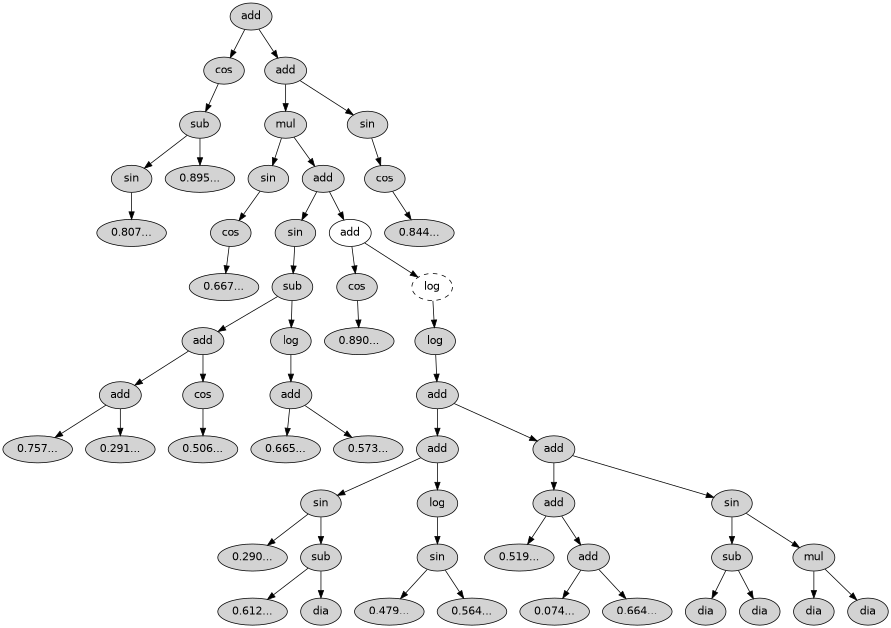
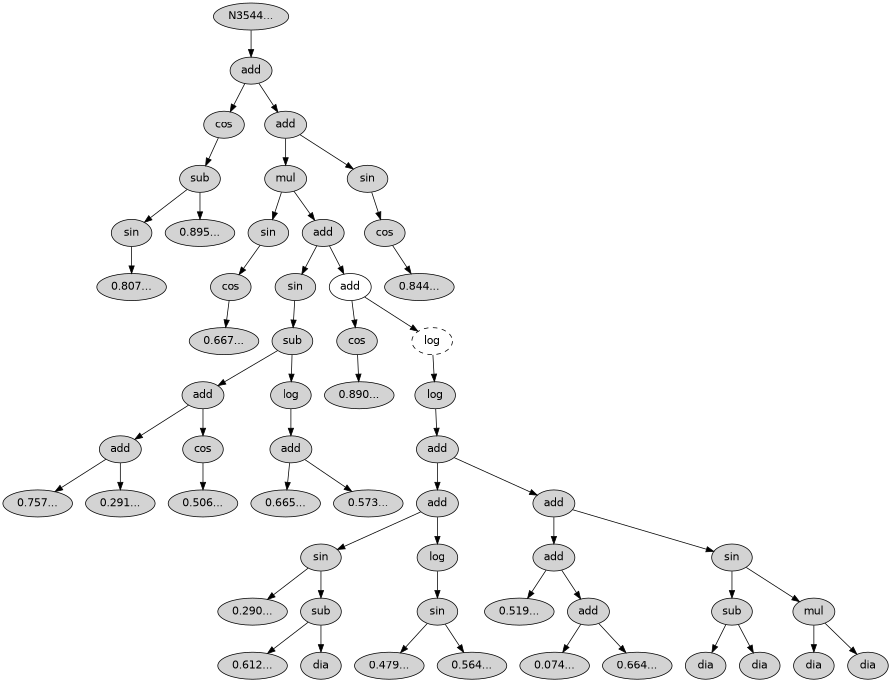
  digraph {
    fontname="DejaVu Sans"
    node [fontname="DejaVu Sans" style=filled]
    edge [fontname="DejaVu Sans"]
+   n1 [label="N3544..."]
    n2 [label=add]
    n3 [label=cos]
    n4 [label=add]
    n5 [label=sub]
    n6 [label=mul]
    n7 [label=sin]
    n8 [label=sin]
    n9 [label="0.895..."]
    n10 [label="0.807..."]
    n11 [label=sin]
    n12 [label=add]
    n13 [label=cos]
    n14 [label=cos]
    n15 [label=sin]
    n16 [label=add style=solid]
    n17 [label="0.667..."]
    n18 [label=sub]
    n19 [label=cos]
    n20 [label=log style=dashed]
    n21 [label=add]
    n22 [label=log]
    n23 [label=add]
    n24 [label=cos]
    n25 [label=add]
    n26 [label="0.757..."]
    n27 [label="0.291..."]
    n28 [label="0.506..."]
    n29 [label="0.665..."]
    n30 [label="0.573..."]
    n31 [label="0.890..."]
    n32 [label=log]
    n33 [label=add]
    n34 [label=add]
    n35 [label=add]
    n36 [label=sin]
    n37 [label=log]
    n38 [label=add]
    n39 [label=sin]
    n40 [label="0.290..."]
    n41 [label=sub]
    n42 [label=sin]
    n43 [label="0.612..."]
    n44 [label=dia]
    n45 [label="0.479..."]
    n46 [label="0.564..."]
    n47 [label="0.519..."]
    n48 [label=add]
    n49 [label=sub]
    n50 [label=mul]
    n51 [label="0.074..."]
    n52 [label="0.664..."]
    n53 [label=dia]
    n54 [label=dia]
    n55 [label=dia]
    n56 [label=dia]
    n57 [label="0.844..."]
+   n1 -> n2
    n2 -> n3
    n2 -> n4
    n3 -> n5
    n4 -> n6
    n4 -> n7
    n5 -> n8
    n5 -> n9
    n6 -> n11
    n6 -> n12
    n7 -> n13
    n8 -> n10
    n11 -> n14
    n12 -> n15
    n12 -> n16
    n13 -> n57
    n14 -> n17
    n15 -> n18
    n16 -> n19
    n16 -> n20
    n18 -> n21
    n18 -> n22
    n19 -> n31
    n20 -> n32
    n21 -> n23
    n21 -> n24
    n22 -> n25
    n23 -> n26
    n23 -> n27
    n24 -> n28
    n25 -> n29
    n25 -> n30
    n32 -> n33
    n33 -> n34
    n33 -> n35
    n34 -> n36
    n34 -> n37
    n35 -> n38
    n35 -> n39
    n36 -> n40
    n36 -> n41
    n37 -> n42
    n38 -> n47
    n38 -> n48
    n39 -> n49
    n39 -> n50
    n41 -> n43
    n41 -> n44
    n42 -> n45
    n42 -> n46
    n48 -> n51
    n48 -> n52
    n49 -> n53
    n49 -> n54
    n50 -> n55
    n50 -> n56
  }
